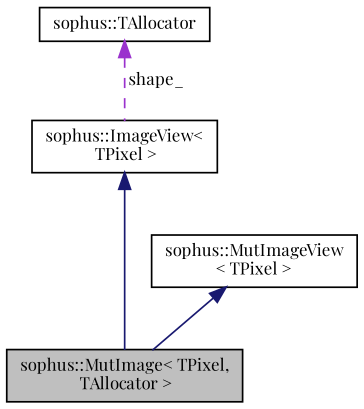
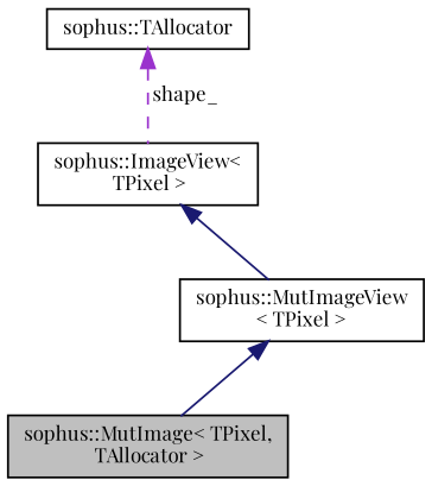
  digraph {
    fontname="Playfair Display"
    node [color=black fillcolor=white fontname="Playfair Display" fontsize=10 shape=record style=filled]
    edge [color=midnightblue dir=back fontname="Playfair Display" fontsize=10 labelfontname=Helvetica labelfontsize=10 style=solid]
    n1 [fillcolor=grey75 fontcolor=black height=0.2 label="sophus::MutImage\< TPixel,\l TAllocator \>" width=0.4]
    n2 [height=0.2 label="sophus::MutImageView\l\< TPixel \>" width=0.4]
    n3 [height=0.2 label="sophus::ImageView\<\l TPixel \>" width=0.4]
    n4 [height=0.2 label="sophus::TAllocator" width=0.4]
    n2 -> n1
-   n3 -> n1
+   n3 -> n2
    n4 -> n3 [color=darkorchid3 label=" shape_" style=dashed]
  }
